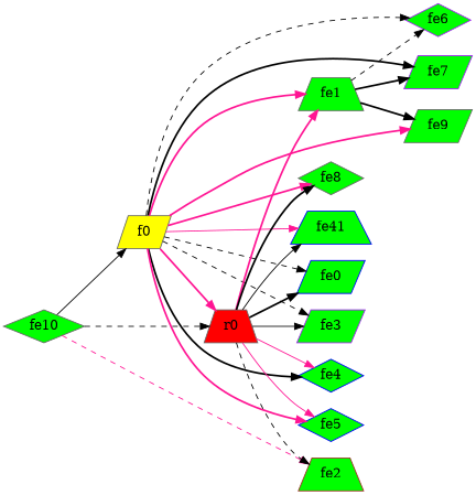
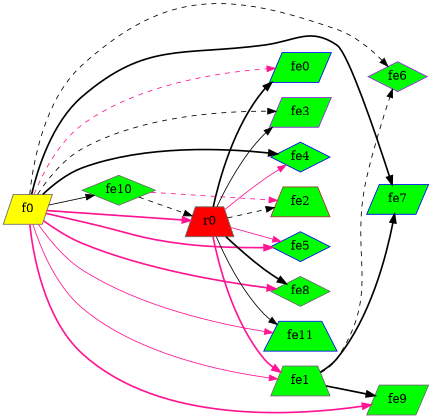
  digraph {
    rankdir=LR
    node [color=gray40 fillcolor=green shape=parallelogram style=filled]
    edge [color=black style=bold]
    n1 [fillcolor=yellow label=f0]
    n2 [color=blue label=fe0]
    n3 [label=fe1 shape=trapezium]
    n4 [color=purple label=fe3]
    n5 [color=blue label=fe4 shape=diamond]
    n6 [color=blue label=fe5 shape=diamond]
    n7 [color=purple label=fe6 shape=diamond]
-   n8 [color=purple label=fe7]
+   n8 [color=blue label=fe7]
    n9 [label=fe8 shape=diamond]
    n10 [label=fe9]
    n11 [label=fe10 shape=diamond]
-   n12 [color=blue label=fe41 shape=trapezium]
+   n12 [color=blue label=fe11 shape=trapezium]
    n13 [fillcolor=red label=r0 shape=trapezium]
    n14 [color=brown label=fe2 shape=trapezium]
-   n1 -> n2 [style=dashed]
-   n1 -> n3 [color=deeppink]
+   n1 -> n2 [color=deeppink style=dashed]
+   n1 -> n3 [color=deeppink style=solid]
    n1 -> n4 [style=dashed]
    n1 -> n5
    n1 -> n6 [color=deeppink]
    n1 -> n7 [style=dashed]
    n1 -> n8
    n1 -> n9 [color=deeppink]
    n1 -> n10 [color=deeppink]
-   n11 -> n1 [style=solid]
+   n1 -> n11 [style=solid]
    n1 -> n12 [color=deeppink style=solid]
    n1 -> n13 [color=deeppink]
    n3 -> n7 [style=dashed]
    n3 -> n8
    n3 -> n10
    n11 -> n13 [style=dashed]
    n11 -> n14 [color=deeppink style=dashed]
    n13 -> n2
    n13 -> n3 [color=deeppink]
    n13 -> n4 [style=solid]
    n13 -> n5 [color=deeppink style=solid]
    n13 -> n6 [color=deeppink style=solid]
    n13 -> n9
    n13 -> n12 [style=solid]
    n13 -> n14 [style=dashed]
  }
